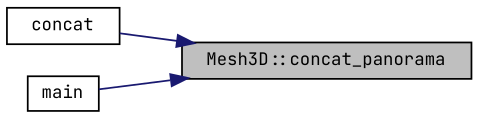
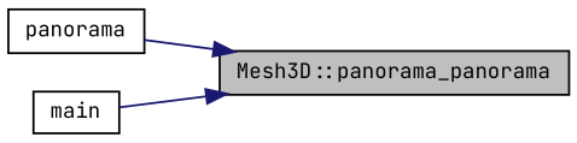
  digraph {
    fontname="JetBrains Mono"
    rankdir=RL
    node [color=black fillcolor=white fontname="JetBrains Mono" fontsize=10 shape=record style=filled]
    edge [color=midnightblue dir=back fontname="JetBrains Mono" fontsize=10 labelfontname=Helvetica labelfontsize=10 style=solid]
-   n1 [fillcolor=grey75 fontcolor=black height=0.2 label="Mesh3D::concat_panorama" width=0.4]
-   n2 [height=0.2 label=concat width=0.4]
+   n1 [fillcolor=grey75 fontcolor=black height=0.2 label="Mesh3D::panorama_panorama" width=0.4]
+   n2 [height=0.2 label=panorama width=0.4]
    n3 [height=0.2 label=main width=0.4]
    n1 -> n2
    n1 -> n3
  }
